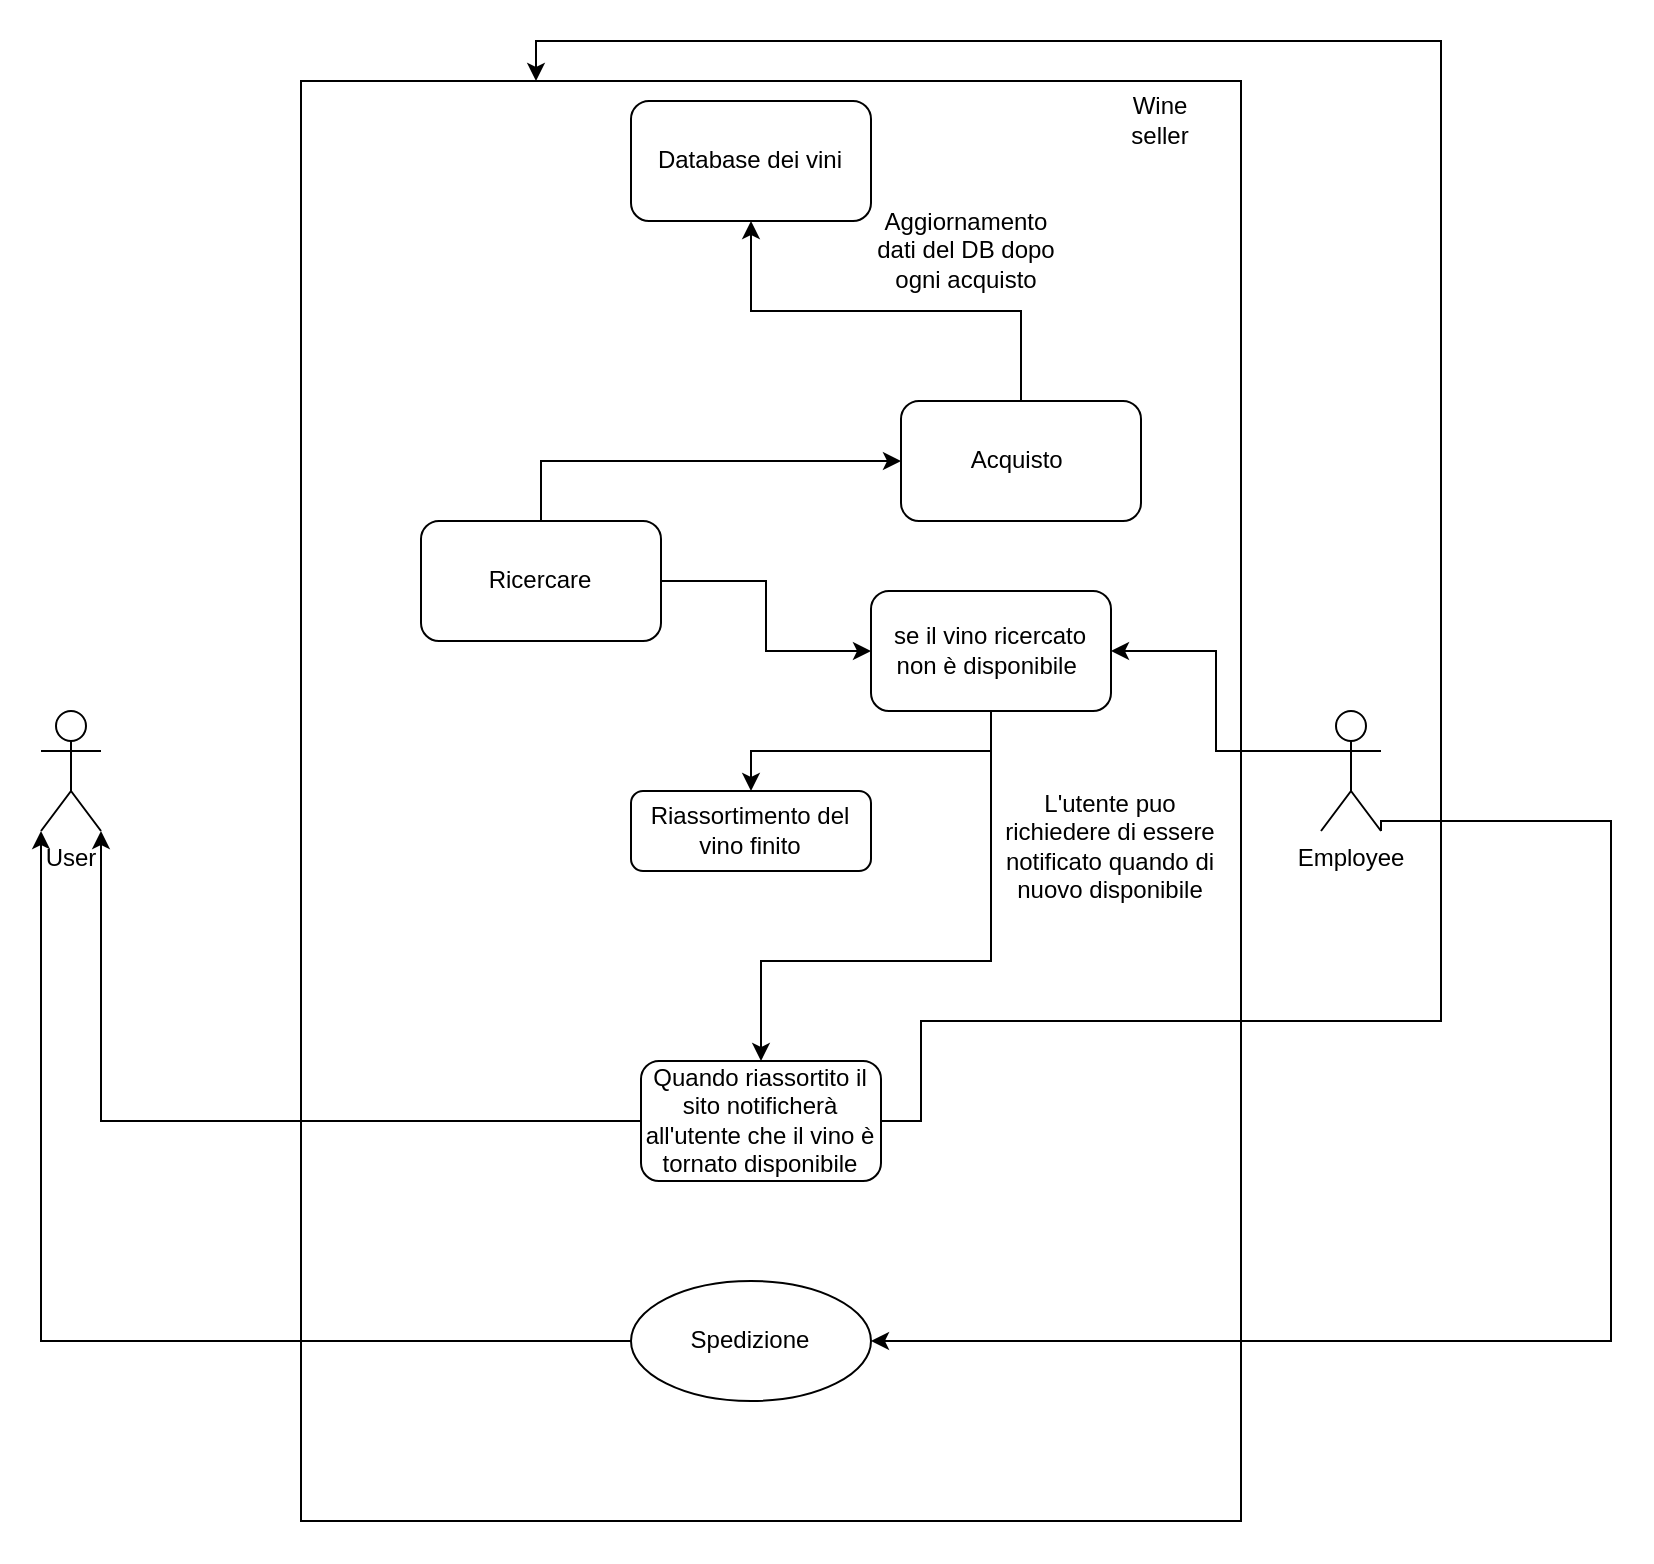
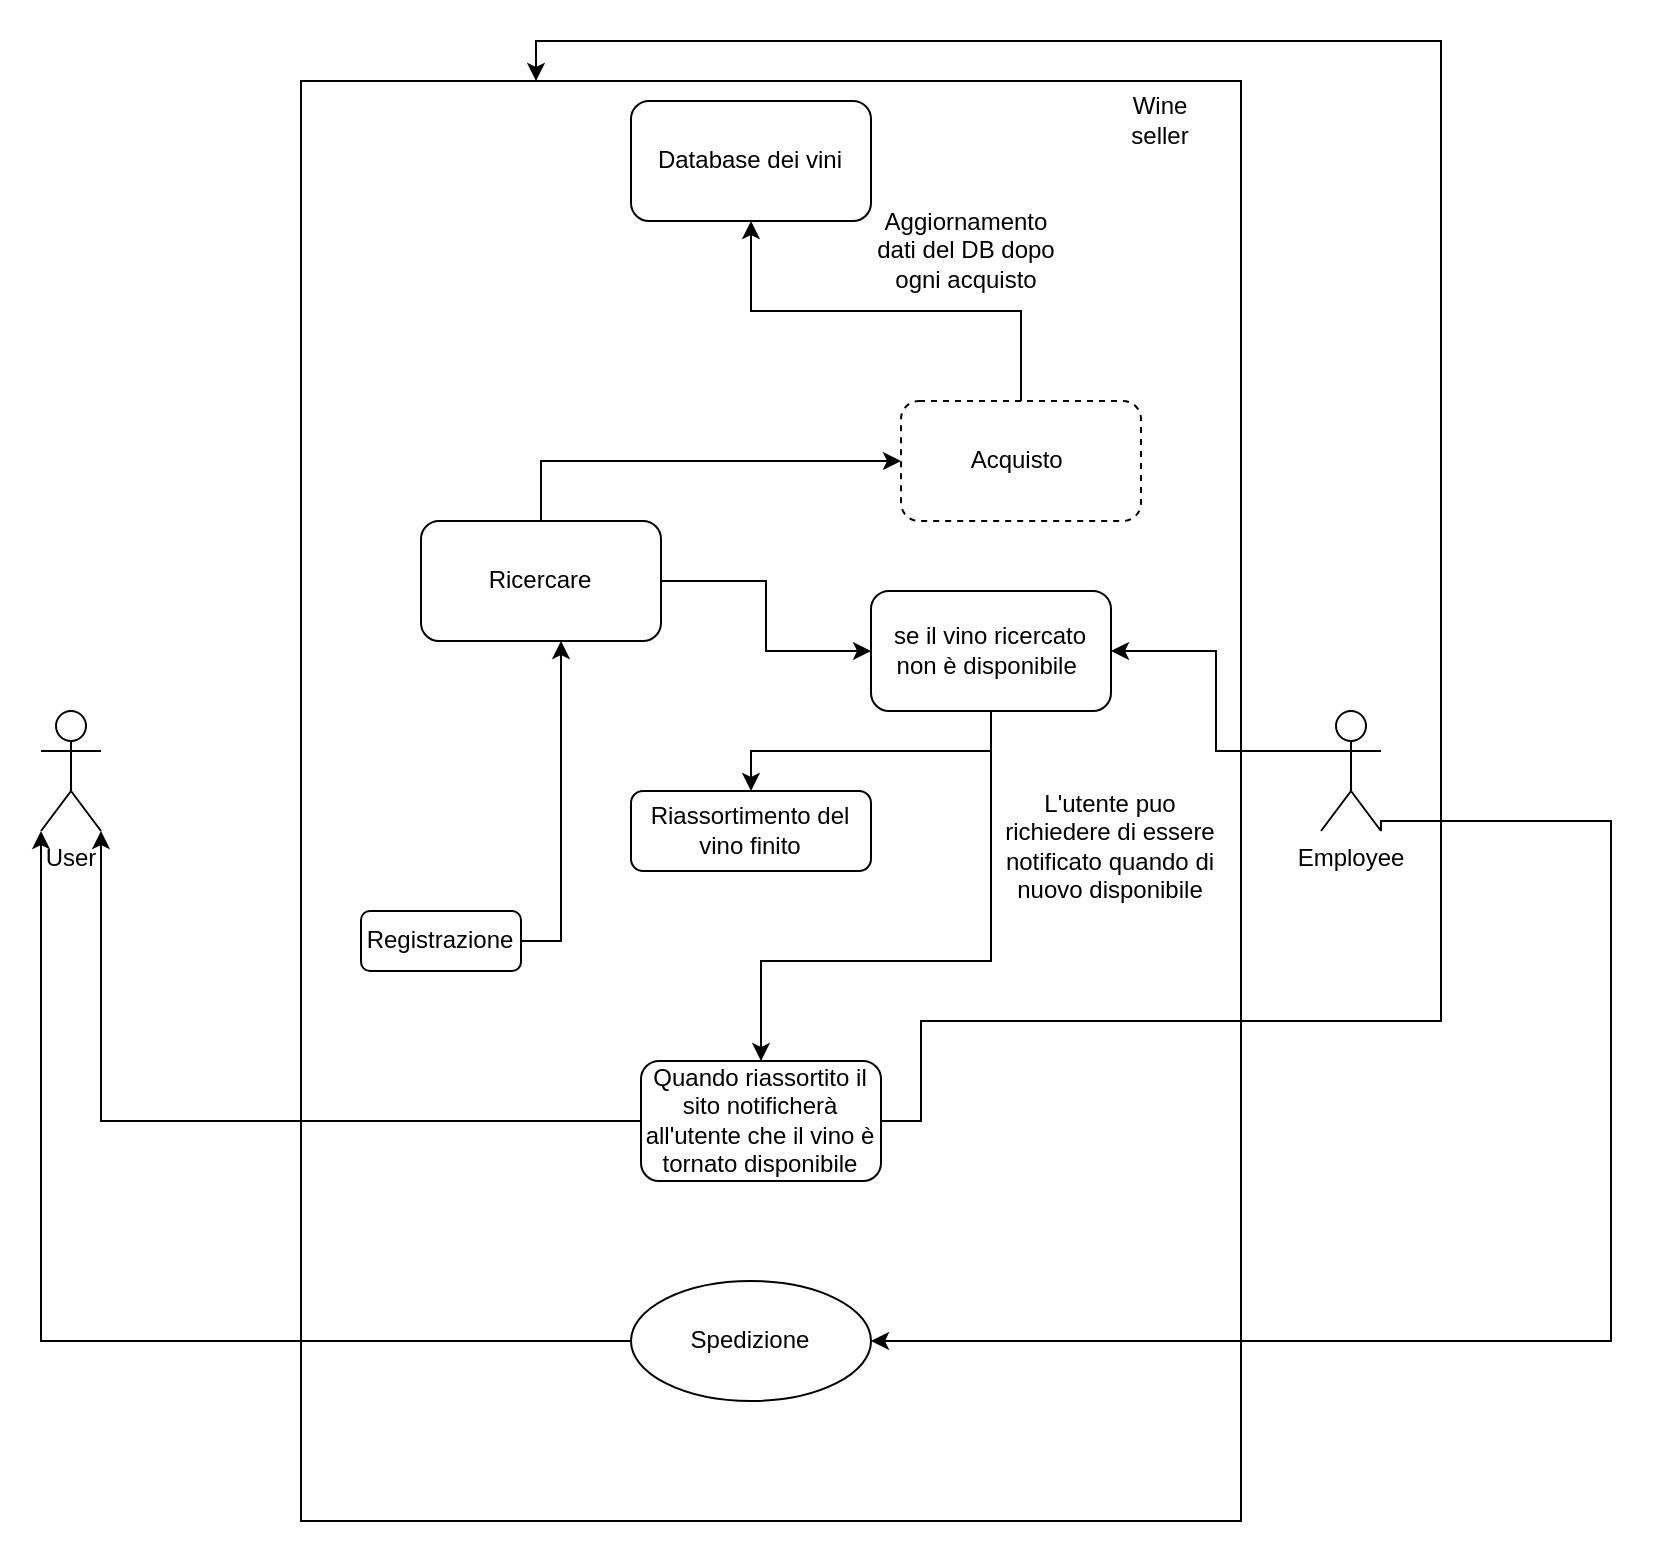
  <mxCell id="0" />
  <mxCell id="1" parent="0" />
  <mxCell id="2" value="" style="rounded=0;whiteSpace=wrap;html=1;" vertex="1" parent="1"><mxGeometry x="150" y="40" width="470" height="720" as="geometry" /></mxCell>
  <mxCell id="3" value="User" style="shape=umlActor;verticalLabelPosition=bottom;verticalAlign=top;html=1;outlineConnect=0;" vertex="1" parent="1"><mxGeometry x="20" y="355" width="30" height="60" as="geometry" /></mxCell>
  <mxCell id="4" style="edgeStyle=orthogonalEdgeStyle;rounded=0;orthogonalLoop=1;jettySize=auto;html=1;exitX=1;exitY=1;exitDx=0;exitDy=0;exitPerimeter=0;" edge="1" parent="1" source="6" target="18"><mxGeometry relative="1" as="geometry"><mxPoint x="700" y="415" as="sourcePoint" /><Array as="points"><mxPoint x="690" y="410" /><mxPoint x="805" y="410" /><mxPoint x="805" y="670" /></Array></mxGeometry></mxCell>
  <mxCell id="5" style="edgeStyle=orthogonalEdgeStyle;rounded=0;orthogonalLoop=1;jettySize=auto;html=1;exitX=0;exitY=0.333;exitDx=0;exitDy=0;exitPerimeter=0;" edge="1" parent="1" source="6" target="21"><mxGeometry relative="1" as="geometry" /></mxCell>
  <mxCell id="6" value="Employee" style="shape=umlActor;verticalLabelPosition=bottom;verticalAlign=top;html=1;outlineConnect=0;" vertex="1" parent="1"><mxGeometry x="660" y="355" width="30" height="60" as="geometry" /></mxCell>
  <mxCell id="7" value="Wine seller" style="text;html=1;strokeColor=none;fillColor=none;align=center;verticalAlign=middle;whiteSpace=wrap;rounded=0;" vertex="1" parent="1"><mxGeometry x="560" y="50" width="40" height="20" as="geometry" /></mxCell>
  <mxCell id="8" value="Database dei vini" style="rounded=1;whiteSpace=wrap;html=1;" vertex="1" parent="1"><mxGeometry x="315" y="50" width="120" height="60" as="geometry" /></mxCell>
+ <mxCell id="9" style="edgeStyle=orthogonalEdgeStyle;rounded=0;orthogonalLoop=1;jettySize=auto;html=1;exitX=1;exitY=0.5;exitDx=0;exitDy=0;" edge="1" parent="1" source="10" target="13"><mxGeometry relative="1" as="geometry"><Array as="points"><mxPoint x="280" y="470" /></Array></mxGeometry></mxCell>
+ <mxCell id="10" value="Registrazione" style="rounded=1;whiteSpace=wrap;html=1;" vertex="1" parent="1"><mxGeometry x="180" y="455" width="80" height="30" as="geometry" /></mxCell>
  <mxCell id="11" style="edgeStyle=orthogonalEdgeStyle;rounded=0;orthogonalLoop=1;jettySize=auto;html=1;exitX=1;exitY=0.5;exitDx=0;exitDy=0;" edge="1" parent="1" source="13" target="21"><mxGeometry relative="1" as="geometry" /></mxCell>
  <mxCell id="12" style="edgeStyle=orthogonalEdgeStyle;rounded=0;orthogonalLoop=1;jettySize=auto;html=1;exitX=0.5;exitY=0;exitDx=0;exitDy=0;entryX=0;entryY=0.5;entryDx=0;entryDy=0;" edge="1" parent="1" source="13" target="15"><mxGeometry relative="1" as="geometry" /></mxCell>
  <mxCell id="13" value="Ricercare" style="rounded=1;whiteSpace=wrap;html=1;" vertex="1" parent="1"><mxGeometry x="210" y="260" width="120" height="60" as="geometry" /></mxCell>
  <mxCell id="14" style="edgeStyle=orthogonalEdgeStyle;rounded=0;orthogonalLoop=1;jettySize=auto;html=1;exitX=0.5;exitY=0;exitDx=0;exitDy=0;" edge="1" parent="1" source="15" target="8"><mxGeometry relative="1" as="geometry" /></mxCell>
- <mxCell id="15" value="Acquisto&amp;nbsp;" style="rounded=1;whiteSpace=wrap;html=1;" vertex="1" parent="1"><mxGeometry x="450" y="200" width="120" height="60" as="geometry" /></mxCell>
+ <mxCell id="15" value="Acquisto&amp;nbsp;" style="rounded=1;whiteSpace=wrap;html=1;dashed=1;" vertex="1" parent="1"><mxGeometry x="450" y="200" width="120" height="60" as="geometry" /></mxCell>
  <mxCell id="16" value="Aggiornamento dati del DB dopo ogni acquisto" style="text;html=1;strokeColor=none;fillColor=none;align=center;verticalAlign=middle;whiteSpace=wrap;rounded=0;" vertex="1" parent="1"><mxGeometry x="435" y="110" width="96" height="30" as="geometry" /></mxCell>
  <mxCell id="17" style="edgeStyle=orthogonalEdgeStyle;rounded=0;orthogonalLoop=1;jettySize=auto;html=1;exitX=0;exitY=0.5;exitDx=0;exitDy=0;entryX=0;entryY=1;entryDx=0;entryDy=0;entryPerimeter=0;" edge="1" parent="1" source="18" target="3"><mxGeometry relative="1" as="geometry" /></mxCell>
  <mxCell id="18" value="Spedizione" style="ellipse;whiteSpace=wrap;html=1;" vertex="1" parent="1"><mxGeometry x="315" y="640" width="120" height="60" as="geometry" /></mxCell>
  <mxCell id="19" style="edgeStyle=orthogonalEdgeStyle;rounded=0;orthogonalLoop=1;jettySize=auto;html=1;exitX=0.5;exitY=1;exitDx=0;exitDy=0;" edge="1" parent="1" source="21" target="22"><mxGeometry relative="1" as="geometry" /></mxCell>
  <mxCell id="20" style="edgeStyle=orthogonalEdgeStyle;rounded=0;orthogonalLoop=1;jettySize=auto;html=1;exitX=0.75;exitY=1;exitDx=0;exitDy=0;" edge="1" parent="1" source="21" target="25"><mxGeometry relative="1" as="geometry"><Array as="points"><mxPoint x="495" y="355" /><mxPoint x="495" y="480" /><mxPoint x="380" y="480" /></Array></mxGeometry></mxCell>
  <mxCell id="21" value="se il vino ricercato non è disponibile&amp;nbsp;" style="rounded=1;whiteSpace=wrap;html=1;" vertex="1" parent="1"><mxGeometry x="435" y="295" width="120" height="60" as="geometry" /></mxCell>
  <mxCell id="22" value="Riassortimento del vino finito" style="rounded=1;whiteSpace=wrap;html=1;" vertex="1" parent="1"><mxGeometry x="315" y="395" width="120" height="40" as="geometry" /></mxCell>
  <mxCell id="23" style="edgeStyle=orthogonalEdgeStyle;rounded=0;orthogonalLoop=1;jettySize=auto;html=1;exitX=0;exitY=0.5;exitDx=0;exitDy=0;entryX=1;entryY=1;entryDx=0;entryDy=0;entryPerimeter=0;" edge="1" parent="1" source="25" target="3"><mxGeometry relative="1" as="geometry" /></mxCell>
  <mxCell id="24" style="edgeStyle=orthogonalEdgeStyle;rounded=0;orthogonalLoop=1;jettySize=auto;html=1;exitX=1;exitY=0.5;exitDx=0;exitDy=0;entryX=0.25;entryY=0;entryDx=0;entryDy=0;" edge="1" parent="1" source="25" target="2"><mxGeometry relative="1" as="geometry"><Array as="points"><mxPoint x="460" y="560" /><mxPoint x="460" y="510" /><mxPoint x="720" y="510" /><mxPoint x="720" y="20" /><mxPoint x="268" y="20" /></Array></mxGeometry></mxCell>
  <mxCell id="25" value="Quando riassortito il sito notificherà all'utente che il vino è tornato disponibile" style="rounded=1;whiteSpace=wrap;html=1;" vertex="1" parent="1"><mxGeometry x="320" y="530" width="120" height="60" as="geometry" /></mxCell>
  <mxCell id="26" value="L'utente puo richiedere di essere notificato quando di nuovo disponibile" style="text;html=1;strokeColor=none;fillColor=none;align=center;verticalAlign=middle;whiteSpace=wrap;rounded=0;" vertex="1" parent="1"><mxGeometry x="500" y="415" width="110" height="15" as="geometry" /></mxCell>
